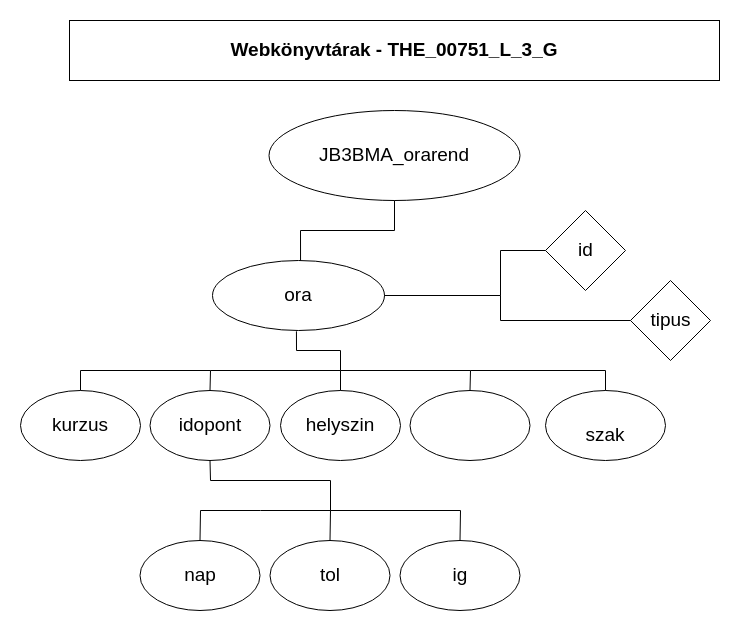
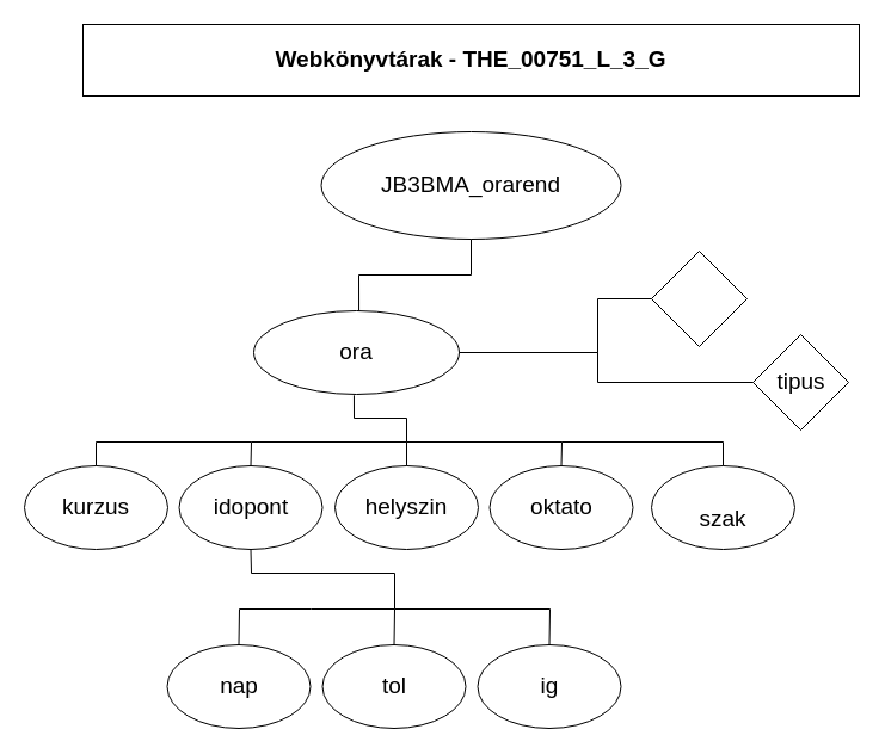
  <mxCell id="0" />
  <mxCell id="1" parent="0" />
  <mxCell id="2" value="" style="rounded=0;whiteSpace=wrap;html=1;" vertex="1" parent="1"><mxGeometry x="69" y="20" width="650" height="60" as="geometry" /></mxCell>
  <mxCell id="3" value="&lt;font style=&quot;font-size: 19px;&quot;&gt;&lt;b&gt;Webkönyvtárak - THE_00751_L_&lt;/b&gt;&lt;/font&gt;&lt;b style=&quot;font-size: 19px; background-color: transparent; color: light-dark(rgb(0, 0, 0), rgb(255, 255, 255));&quot;&gt;3_G&lt;/b&gt;" style="text;html=1;align=center;verticalAlign=middle;whiteSpace=wrap;rounded=0;" vertex="1" parent="1"><mxGeometry x="94" y="35" width="600" height="30" as="geometry" /></mxCell>
  <mxCell id="4" value="" style="ellipse;whiteSpace=wrap;html=1;" vertex="1" parent="1"><mxGeometry x="268.5" y="110" width="251" height="90" as="geometry" /></mxCell>
  <mxCell id="5" value="JB3BMA_orarend" style="text;html=1;align=center;verticalAlign=middle;whiteSpace=wrap;rounded=0;fontSize=19;" vertex="1" parent="1"><mxGeometry x="286" y="140" width="216" height="30" as="geometry" /></mxCell>
  <mxCell id="6" value="" style="ellipse;whiteSpace=wrap;html=1;" vertex="1" parent="1"><mxGeometry x="212" y="260" width="172" height="70" as="geometry" /></mxCell>
  <mxCell id="7" value="ora" style="text;html=1;align=center;verticalAlign=middle;whiteSpace=wrap;rounded=0;fontSize=19;" vertex="1" parent="1"><mxGeometry x="238" y="280" width="120" height="30" as="geometry" /></mxCell>
  <mxCell id="8" value="" style="ellipse;whiteSpace=wrap;html=1;" vertex="1" parent="1"><mxGeometry x="20" y="390" width="120" height="70" as="geometry" /></mxCell>
  <mxCell id="9" value="kurzus" style="text;html=1;align=center;verticalAlign=middle;whiteSpace=wrap;rounded=0;fontSize=19;" vertex="1" parent="1"><mxGeometry x="30" y="410" width="100" height="30" as="geometry" /></mxCell>
  <mxCell id="10" value="" style="ellipse;whiteSpace=wrap;html=1;" vertex="1" parent="1"><mxGeometry x="149.5" y="390" width="120" height="70" as="geometry" /></mxCell>
  <mxCell id="11" value="idopont" style="text;html=1;align=center;verticalAlign=middle;whiteSpace=wrap;rounded=0;fontSize=19;" vertex="1" parent="1"><mxGeometry x="159.5" y="410" width="100" height="30" as="geometry" /></mxCell>
  <mxCell id="12" value="" style="ellipse;whiteSpace=wrap;html=1;" vertex="1" parent="1"><mxGeometry x="280" y="390" width="120" height="70" as="geometry" /></mxCell>
  <mxCell id="13" value="helyszin" style="text;html=1;align=center;verticalAlign=middle;whiteSpace=wrap;rounded=0;fontSize=19;" vertex="1" parent="1"><mxGeometry x="290" y="410" width="100" height="30" as="geometry" /></mxCell>
  <mxCell id="14" value="" style="ellipse;whiteSpace=wrap;html=1;" vertex="1" parent="1"><mxGeometry x="409.5" y="390" width="120" height="70" as="geometry" /></mxCell>
+ <mxCell id="15" value="oktato" style="text;html=1;align=center;verticalAlign=middle;whiteSpace=wrap;rounded=0;fontSize=19;" vertex="1" parent="1"><mxGeometry x="419.5" y="410" width="100" height="30" as="geometry" /></mxCell>
  <mxCell id="16" value="" style="ellipse;whiteSpace=wrap;html=1;" vertex="1" parent="1"><mxGeometry x="545" y="390" width="120" height="70" as="geometry" /></mxCell>
  <mxCell id="17" value="szak" style="text;html=1;align=center;verticalAlign=middle;whiteSpace=wrap;rounded=0;fontSize=19;" vertex="1" parent="1"><mxGeometry x="555" y="420" width="100" height="30" as="geometry" /></mxCell>
  <mxCell id="18" value="" style="ellipse;whiteSpace=wrap;html=1;" vertex="1" parent="1"><mxGeometry x="139.5" y="540" width="120" height="70" as="geometry" /></mxCell>
  <mxCell id="19" value="nap" style="text;html=1;align=center;verticalAlign=middle;whiteSpace=wrap;rounded=0;fontSize=19;" vertex="1" parent="1"><mxGeometry x="149.5" y="560" width="100" height="30" as="geometry" /></mxCell>
  <mxCell id="20" value="" style="ellipse;whiteSpace=wrap;html=1;" vertex="1" parent="1"><mxGeometry x="269.5" y="540" width="120" height="70" as="geometry" /></mxCell>
  <mxCell id="21" value="tol" style="text;html=1;align=center;verticalAlign=middle;whiteSpace=wrap;rounded=0;fontSize=19;" vertex="1" parent="1"><mxGeometry x="279.5" y="560" width="100" height="30" as="geometry" /></mxCell>
  <mxCell id="22" value="" style="ellipse;whiteSpace=wrap;html=1;" vertex="1" parent="1"><mxGeometry x="399.5" y="540" width="120" height="70" as="geometry" /></mxCell>
  <mxCell id="23" value="ig" style="text;html=1;align=center;verticalAlign=middle;whiteSpace=wrap;rounded=0;fontSize=19;" vertex="1" parent="1"><mxGeometry x="409.5" y="560" width="100" height="30" as="geometry" /></mxCell>
  <mxCell id="24" value="" style="endArrow=none;html=1;rounded=0;entryX=0.5;entryY=0;entryDx=0;entryDy=0;exitX=0.5;exitY=0;exitDx=0;exitDy=0;" edge="1" parent="1" source="18" target="20"><mxGeometry width="50" height="50" relative="1" as="geometry"><mxPoint x="220" y="510" as="sourcePoint" /><mxPoint x="260" y="490" as="targetPoint" /><Array as="points"><mxPoint x="200" y="510" /><mxPoint x="260" y="510" /><mxPoint x="330" y="510" /></Array></mxGeometry></mxCell>
  <mxCell id="25" value="" style="endArrow=none;html=1;rounded=0;entryX=0.5;entryY=0;entryDx=0;entryDy=0;" edge="1" parent="1" target="22"><mxGeometry width="50" height="50" relative="1" as="geometry"><mxPoint x="330" y="510" as="sourcePoint" /><mxPoint x="580" y="520" as="targetPoint" /><Array as="points"><mxPoint x="460" y="510" /></Array></mxGeometry></mxCell>
  <mxCell id="26" value="" style="endArrow=none;html=1;rounded=0;entryX=0.5;entryY=1;entryDx=0;entryDy=0;" edge="1" parent="1" target="10"><mxGeometry width="50" height="50" relative="1" as="geometry"><mxPoint x="330" y="510" as="sourcePoint" /><mxPoint x="480" y="300" as="targetPoint" /><Array as="points"><mxPoint x="330" y="480" /><mxPoint x="210" y="480" /></Array></mxGeometry></mxCell>
  <mxCell id="27" value="" style="endArrow=none;html=1;rounded=0;exitX=0.5;exitY=0;exitDx=0;exitDy=0;entryX=0.5;entryY=0;entryDx=0;entryDy=0;" edge="1" parent="1" source="8" target="10"><mxGeometry width="50" height="50" relative="1" as="geometry"><mxPoint x="430" y="350" as="sourcePoint" /><mxPoint x="480" y="300" as="targetPoint" /><Array as="points"><mxPoint x="80" y="370" /><mxPoint x="210" y="370" /></Array></mxGeometry></mxCell>
  <mxCell id="28" value="" style="endArrow=none;html=1;rounded=0;entryX=0.5;entryY=0;entryDx=0;entryDy=0;" edge="1" parent="1" target="12"><mxGeometry width="50" height="50" relative="1" as="geometry"><mxPoint x="210" y="370" as="sourcePoint" /><mxPoint x="370" y="340" as="targetPoint" /><Array as="points"><mxPoint x="340" y="370" /></Array></mxGeometry></mxCell>
  <mxCell id="29" value="" style="endArrow=none;html=1;rounded=0;entryX=0.5;entryY=0;entryDx=0;entryDy=0;" edge="1" parent="1" target="14"><mxGeometry width="50" height="50" relative="1" as="geometry"><mxPoint x="340" y="370" as="sourcePoint" /><mxPoint x="480" y="330" as="targetPoint" /><Array as="points"><mxPoint x="470" y="370" /></Array></mxGeometry></mxCell>
  <mxCell id="30" value="" style="endArrow=none;html=1;rounded=0;entryX=0.5;entryY=0;entryDx=0;entryDy=0;" edge="1" parent="1" target="16"><mxGeometry width="50" height="50" relative="1" as="geometry"><mxPoint x="470" y="370" as="sourcePoint" /><mxPoint x="610" y="320" as="targetPoint" /><Array as="points"><mxPoint x="605" y="370" /></Array></mxGeometry></mxCell>
  <mxCell id="31" value="" style="endArrow=none;html=1;rounded=0;entryX=0.488;entryY=1.012;entryDx=0;entryDy=0;entryPerimeter=0;" edge="1" parent="1" target="6"><mxGeometry width="50" height="50" relative="1" as="geometry"><mxPoint x="340" y="370" as="sourcePoint" /><mxPoint x="420" y="310" as="targetPoint" /><Array as="points"><mxPoint x="340" y="350" /><mxPoint x="296" y="350" /></Array></mxGeometry></mxCell>
  <mxCell id="32" value="" style="endArrow=none;html=1;rounded=0;exitX=0.512;exitY=0;exitDx=0;exitDy=0;entryX=0.5;entryY=1;entryDx=0;entryDy=0;exitPerimeter=0;" edge="1" parent="1" source="6" target="4"><mxGeometry width="50" height="50" relative="1" as="geometry"><mxPoint x="410" y="260" as="sourcePoint" /><mxPoint x="460" y="210" as="targetPoint" /><Array as="points"><mxPoint x="300" y="230" /><mxPoint x="394" y="230" /></Array></mxGeometry></mxCell>
  <mxCell id="33" value="" style="rhombus;whiteSpace=wrap;html=1;" vertex="1" parent="1"><mxGeometry x="545" y="210" width="80" height="80" as="geometry" /></mxCell>
  <mxCell id="34" value="" style="rhombus;whiteSpace=wrap;html=1;direction=south;" vertex="1" parent="1"><mxGeometry x="630" y="280" width="80" height="80" as="geometry" /></mxCell>
- <mxCell id="35" value="id" style="text;html=1;align=center;verticalAlign=middle;whiteSpace=wrap;rounded=0;fontSize=19;" vertex="1" parent="1"><mxGeometry x="549.75" y="235" width="70.5" height="30" as="geometry" /></mxCell>
  <mxCell id="36" value="tipus" style="text;html=1;align=center;verticalAlign=middle;whiteSpace=wrap;rounded=0;fontSize=19;" vertex="1" parent="1"><mxGeometry x="634.75" y="305" width="70.5" height="30" as="geometry" /></mxCell>
  <mxCell id="37" value="" style="endArrow=none;html=1;rounded=0;exitX=1;exitY=0.5;exitDx=0;exitDy=0;entryX=0;entryY=0.5;entryDx=0;entryDy=0;" edge="1" parent="1" source="6" target="33"><mxGeometry width="50" height="50" relative="1" as="geometry"><mxPoint x="410" y="300" as="sourcePoint" /><mxPoint x="460" y="250" as="targetPoint" /><Array as="points"><mxPoint x="500" y="295" /><mxPoint x="500" y="250" /></Array></mxGeometry></mxCell>
  <mxCell id="38" value="" style="endArrow=none;html=1;rounded=0;entryX=0.5;entryY=1;entryDx=0;entryDy=0;exitX=1;exitY=0.5;exitDx=0;exitDy=0;" edge="1" parent="1" source="6" target="34"><mxGeometry width="50" height="50" relative="1" as="geometry"><mxPoint x="500" y="300" as="sourcePoint" /><mxPoint x="600" y="320" as="targetPoint" /><Array as="points"><mxPoint x="500" y="295" /><mxPoint x="500" y="320" /></Array></mxGeometry></mxCell>
